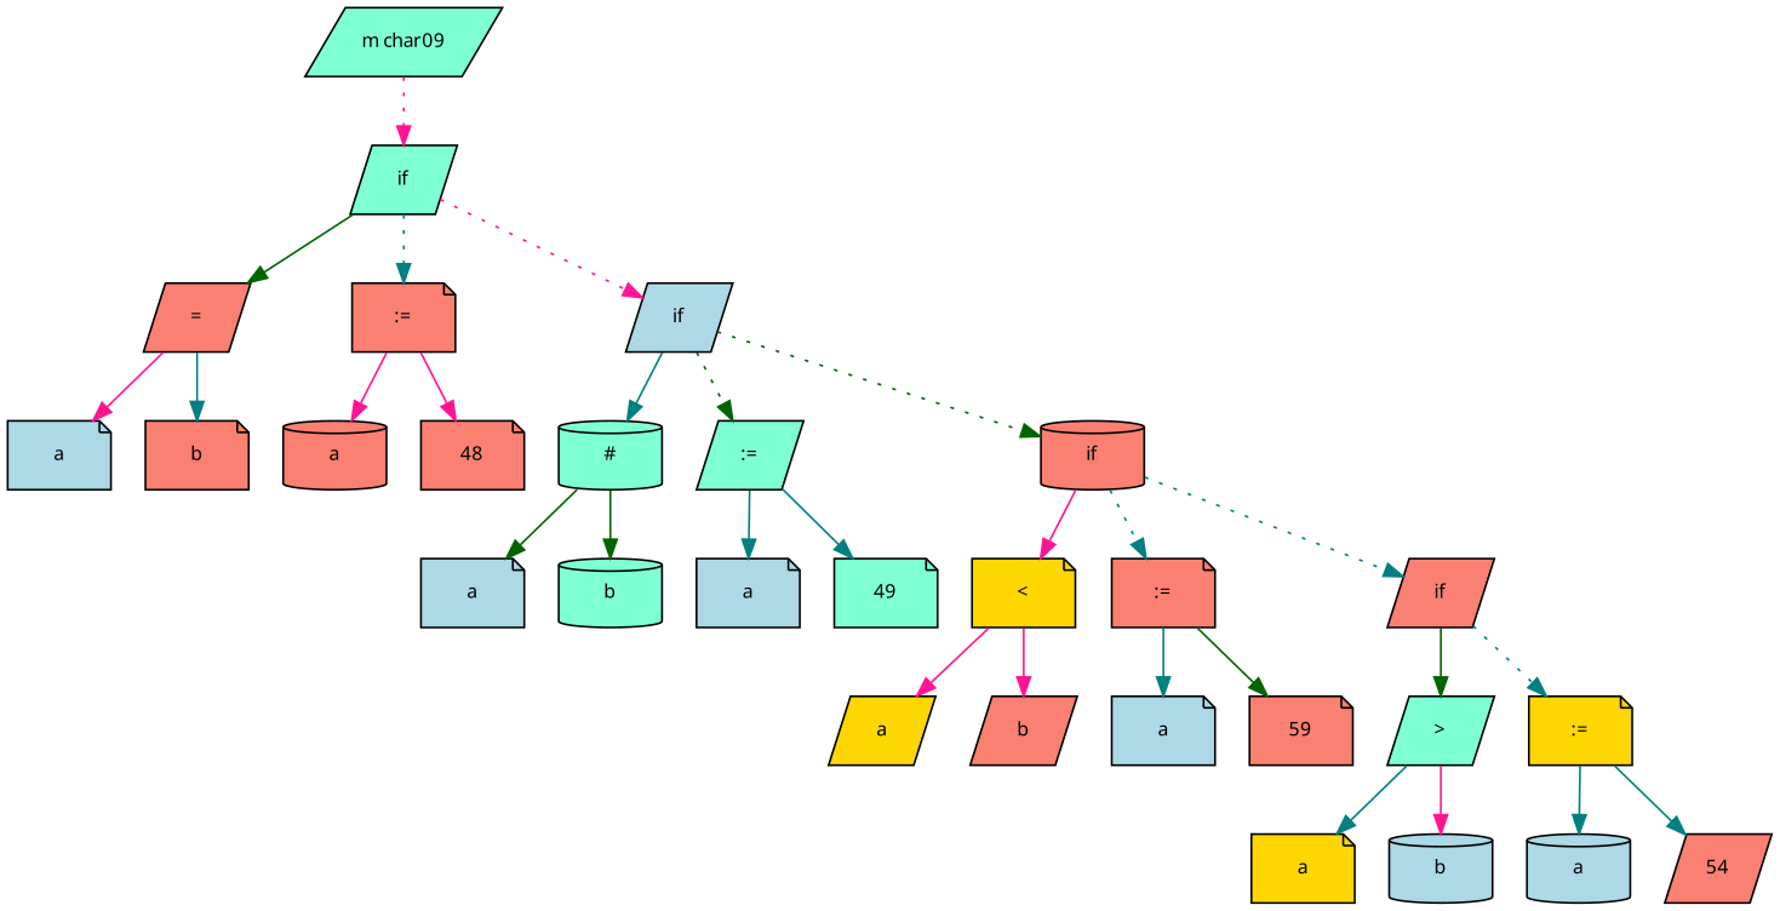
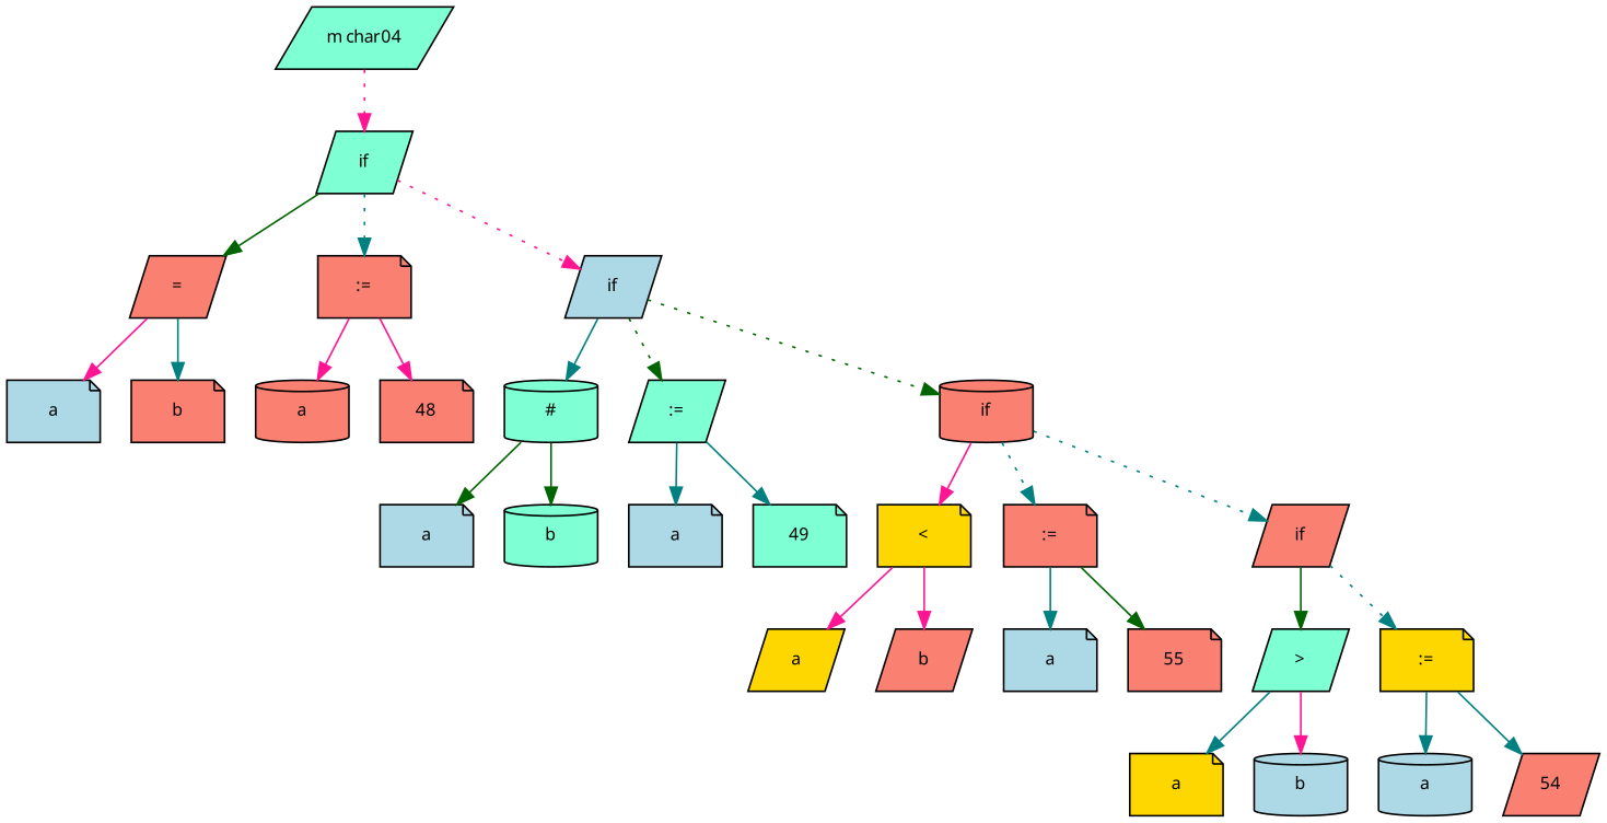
  digraph {
    fontname="Noto Sans"
    fontsize=10
    node [fillcolor=salmon fontname="Noto Sans" fontsize=10 shape=note style=filled]
    edge [color=teal fontname="Noto Sans" fontsize=10]
-   n1 [fillcolor=aquamarine label="m char09" shape=parallelogram]
+   n1 [fillcolor=aquamarine label="m char04" shape=parallelogram]
    n2 [fillcolor=aquamarine label=if shape=parallelogram]
    n3 [label="=" shape=parallelogram]
    n4 [label=":="]
    n5 [fillcolor=lightblue label=if shape=parallelogram]
    n6 [fillcolor=lightblue label=a]
    n7 [label=b]
    n8 [label=a shape=cylinder]
    n9 [label=48]
    n10 [fillcolor=aquamarine label="#" shape=cylinder]
    n11 [fillcolor=aquamarine label=":=" shape=parallelogram]
    n12 [label=if shape=cylinder]
    n13 [fillcolor=lightblue label=a]
    n14 [fillcolor=aquamarine label=b shape=cylinder]
    n15 [fillcolor=lightblue label=a]
    n16 [fillcolor=aquamarine label=49]
    n17 [fillcolor=gold label="<"]
    n18 [label=":="]
    n19 [label=if shape=parallelogram]
    n20 [fillcolor=gold label=a shape=parallelogram]
    n21 [label=b shape=parallelogram]
    n22 [fillcolor=lightblue label=a]
-   n23 [label=59]
+   n23 [label=55]
    n24 [fillcolor=aquamarine label=">" shape=parallelogram]
    n25 [fillcolor=gold label=":="]
    n26 [fillcolor=gold label=a]
    n27 [fillcolor=lightblue label=b shape=cylinder]
    n28 [fillcolor=lightblue label=a shape=cylinder]
    n29 [label=54 shape=parallelogram]
    n1 -> n2 [color=deeppink style=dotted]
    n2 -> n3 [color=darkgreen]
    n2 -> n4 [style=dotted]
    n2 -> n5 [color=deeppink style=dotted]
    n3 -> n6 [color=deeppink]
    n3 -> n7
    n4 -> n8 [color=deeppink]
    n4 -> n9 [color=deeppink]
    n5 -> n10
    n5 -> n11 [color=darkgreen style=dotted]
    n5 -> n12 [color=darkgreen style=dotted]
    n10 -> n13 [color=darkgreen]
    n10 -> n14 [color=darkgreen]
    n11 -> n15
    n11 -> n16
    n12 -> n17 [color=deeppink]
    n12 -> n18 [style=dotted]
    n12 -> n19 [style=dotted]
    n17 -> n20 [color=deeppink]
    n17 -> n21 [color=deeppink]
    n18 -> n22
    n18 -> n23 [color=darkgreen]
    n19 -> n24 [color=darkgreen]
    n19 -> n25 [style=dotted]
    n24 -> n26
    n24 -> n27 [color=deeppink]
    n25 -> n28
    n25 -> n29
  }
